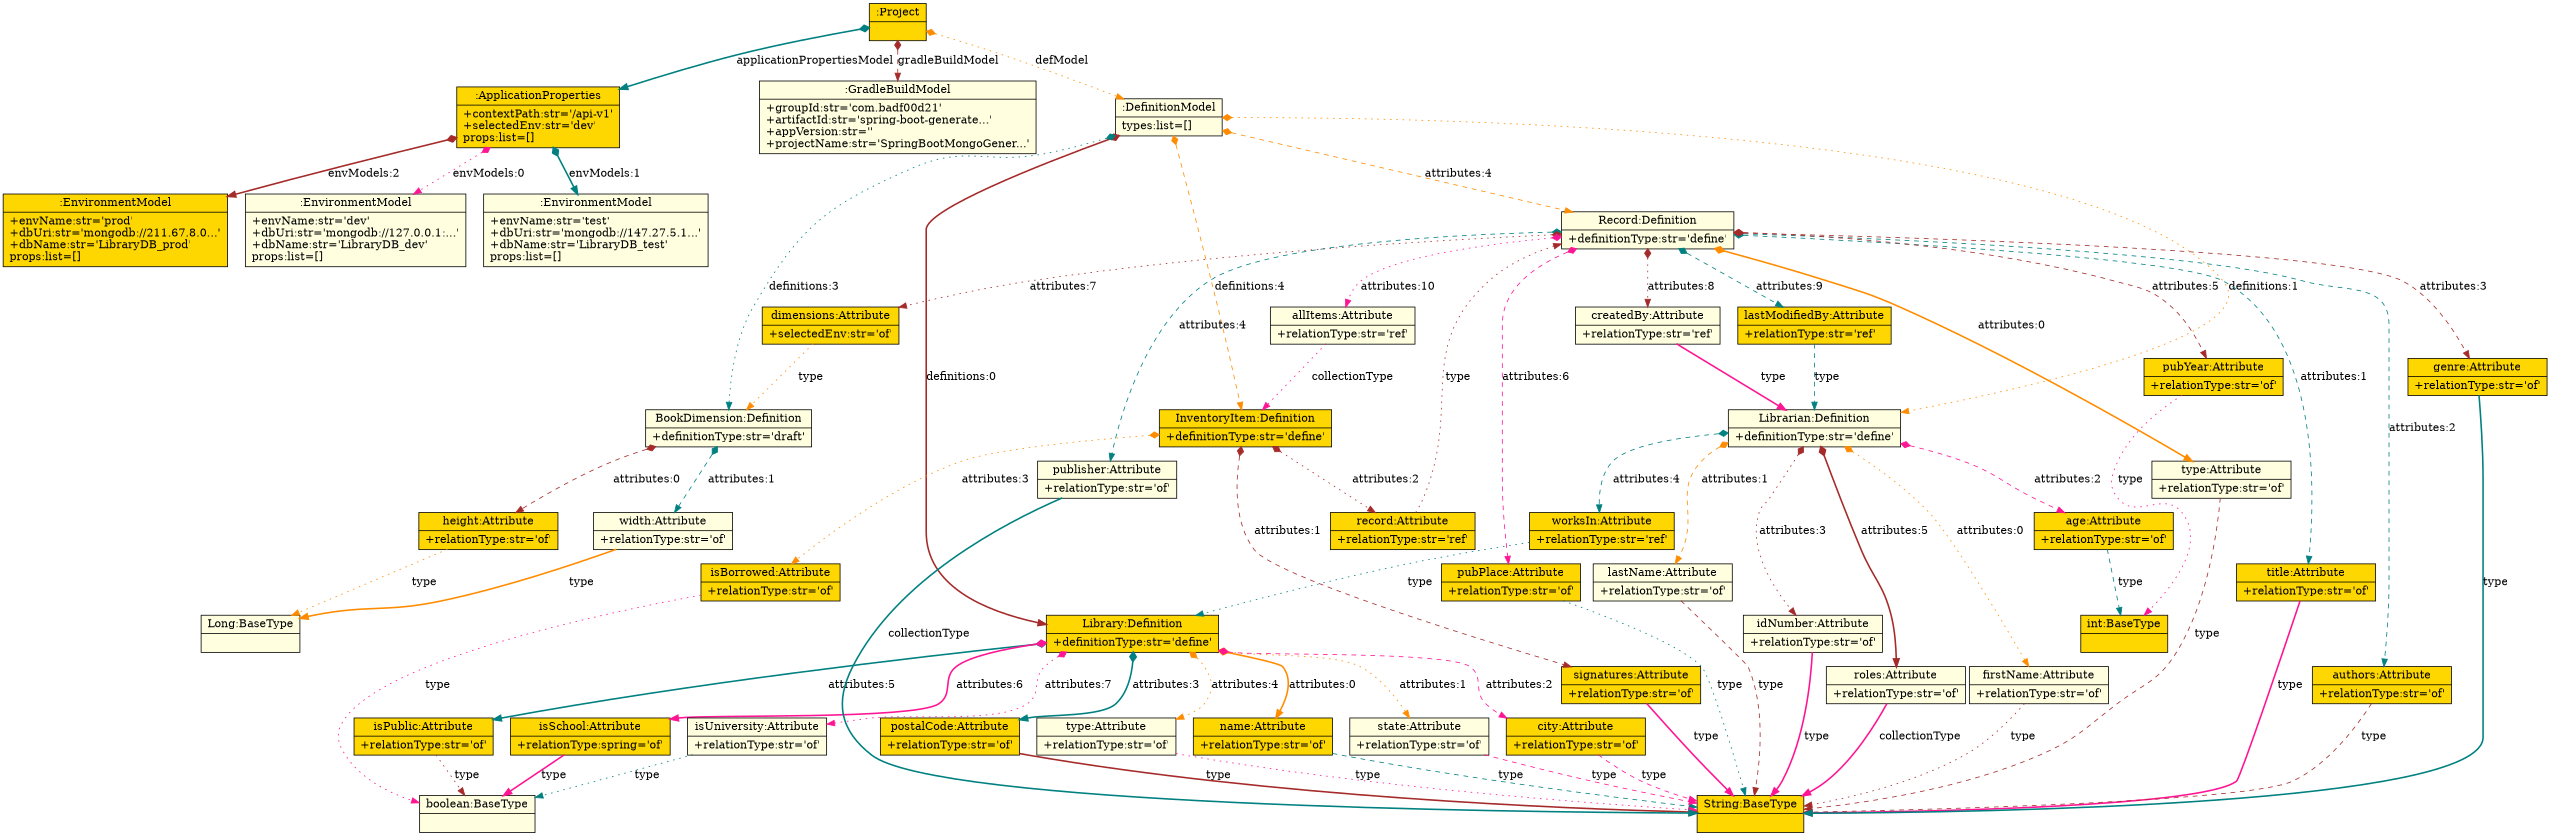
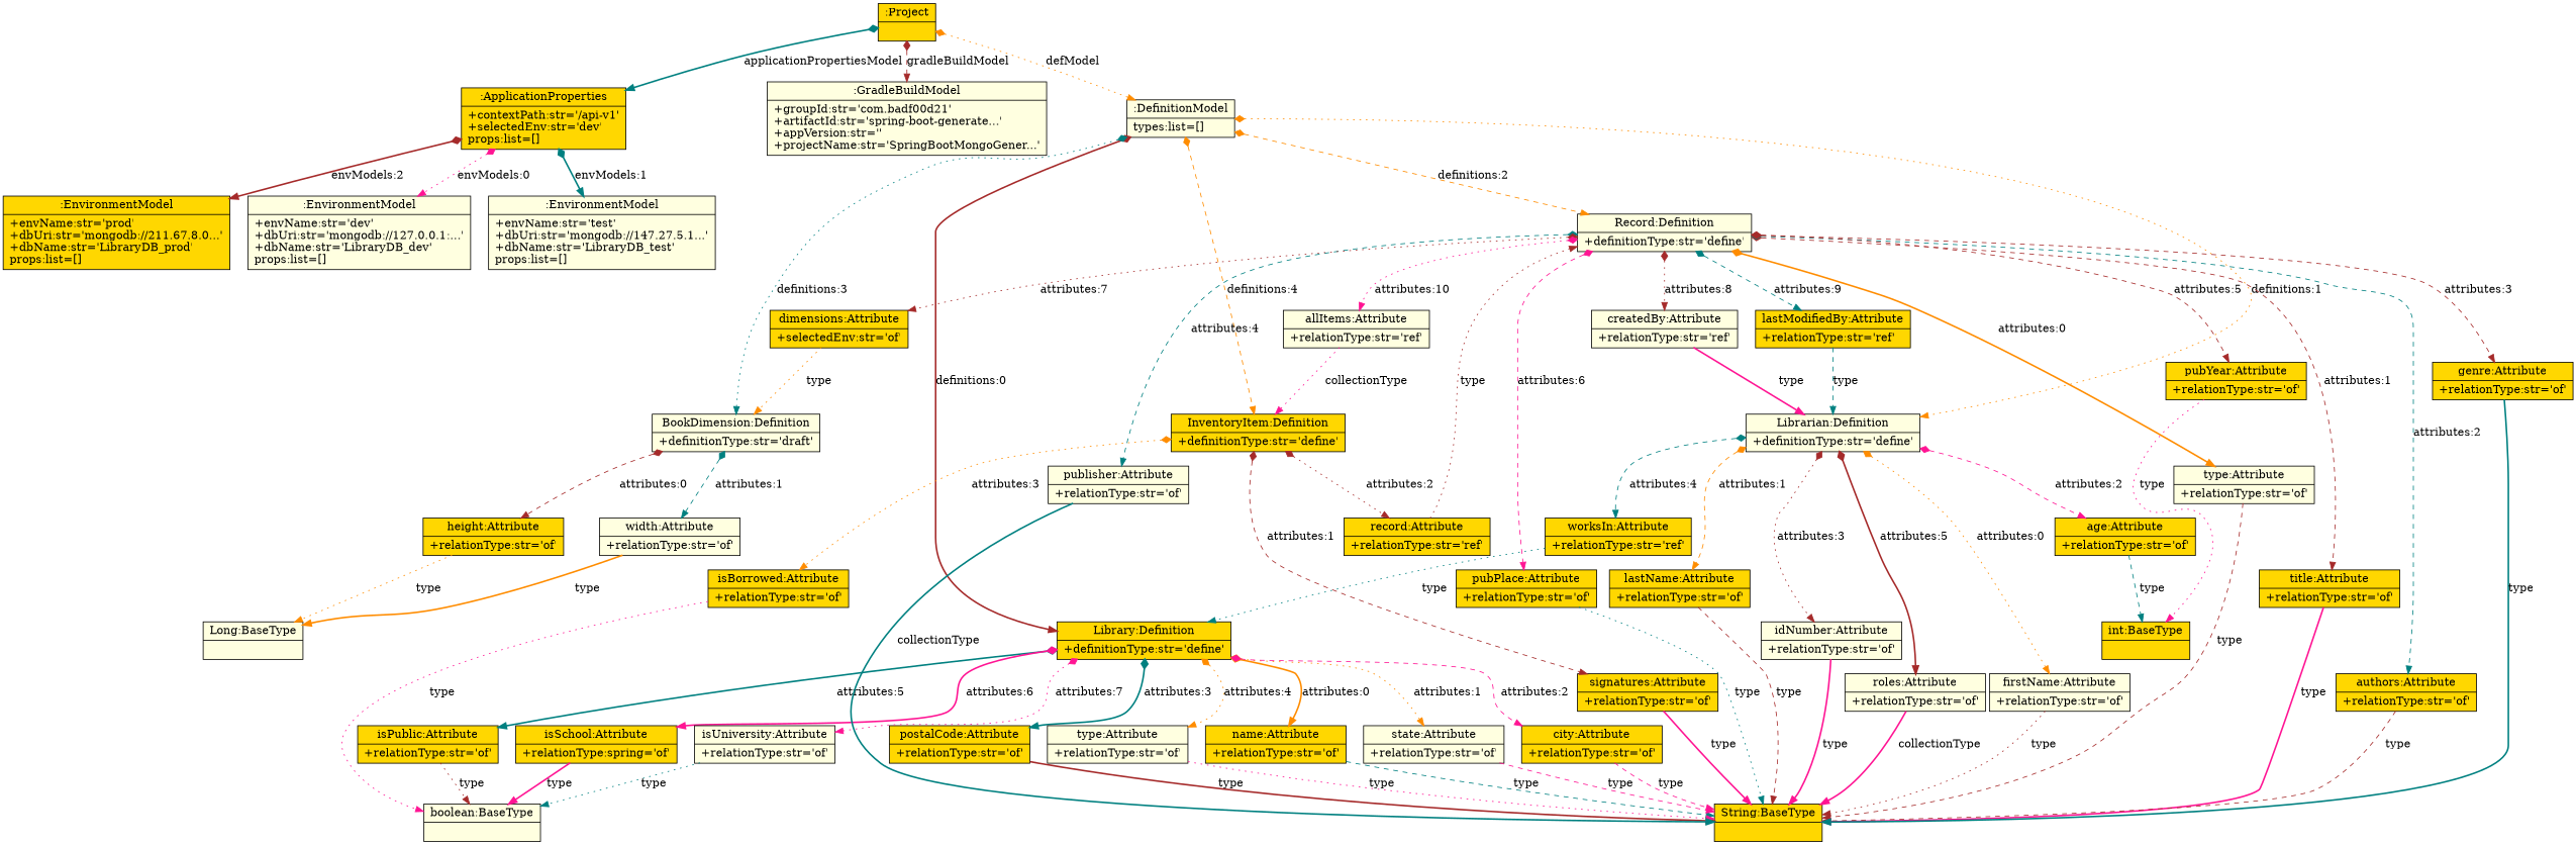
  digraph {
    fontname="Bitstream Vera Sans"
    fontsize=8
    nodesep=0.3
    node [fillcolor=gold shape=record style=filled]
    edge [arrowtail=diamond color=brown dir=both style=dotted]
    n1 [label="{:Project|}"]
    n2 [label="{:ApplicationProperties|+contextPath:str='/api-v1'\l+selectedEnv:str='dev'\lprops:list=[]\l}"]
    n3 [fillcolor=lightyellow label="{:GradleBuildModel|+groupId:str='com.badf00d21'\l+artifactId:str='spring-boot-generate...'\l+appVersion:str=''\l+projectName:str='SpringBootMongoGener...'\l}"]
    n4 [fillcolor=lightyellow label="{:DefinitionModel|types:list=[]\l}"]
    n5 [fillcolor=lightyellow label="{:EnvironmentModel|+envName:str='dev'\l+dbUri:str='mongodb://127.0.0.1:...'\l+dbName:str='LibraryDB_dev'\lprops:list=[]\l}"]
    n6 [fillcolor=lightyellow label="{:EnvironmentModel|+envName:str='test'\l+dbUri:str='mongodb://147.27.5.1...'\l+dbName:str='LibraryDB_test'\lprops:list=[]\l}"]
    n7 [label="{:EnvironmentModel|+envName:str='prod'\l+dbUri:str='mongodb://211.67.8.0...'\l+dbName:str='LibraryDB_prod'\lprops:list=[]\l}"]
    n8 [label="{Library:Definition|+definitionType:str='define'\l}"]
    n9 [fillcolor=lightyellow label="{Librarian:Definition|+definitionType:str='define'\l}"]
    n10 [fillcolor=lightyellow label="{Record:Definition|+definitionType:str='define'\l}"]
    n11 [fillcolor=lightyellow label="{BookDimension:Definition|+definitionType:str='draft'\l}"]
    n12 [label="{InventoryItem:Definition|+definitionType:str='define'\l}"]
    n13 [label="{name:Attribute|+relationType:str='of'\l}"]
    n14 [fillcolor=lightyellow label="{state:Attribute|+relationType:str='of'\l}"]
    n15 [label="{city:Attribute|+relationType:str='of'\l}"]
    n16 [label="{postalCode:Attribute|+relationType:str='of'\l}"]
    n17 [fillcolor=lightyellow label="{type:Attribute|+relationType:str='of'\l}"]
    n18 [label="{isPublic:Attribute|+relationType:str='of'\l}"]
    n19 [label="{isSchool:Attribute|+relationType:spring='of'\l}"]
    n20 [fillcolor=lightyellow label="{isUniversity:Attribute|+relationType:str='of'\l}"]
    n21 [fillcolor=lightyellow label="{firstName:Attribute|+relationType:str='of'\l}"]
-   n22 [fillcolor=lightyellow label="{lastName:Attribute|+relationType:str='of'\l}"]
+   n22 [label="{lastName:Attribute|+relationType:str='of'\l}"]
    n23 [label="{age:Attribute|+relationType:str='of'\l}"]
    n24 [fillcolor=lightyellow label="{idNumber:Attribute|+relationType:str='of'\l}"]
    n25 [label="{worksIn:Attribute|+relationType:str='ref'\l}"]
    n26 [fillcolor=lightyellow label="{roles:Attribute|+relationType:str='of'\l}"]
    n27 [fillcolor=lightyellow label="{type:Attribute|+relationType:str='of'\l}"]
    n28 [label="{title:Attribute|+relationType:str='of'\l}"]
    n29 [label="{authors:Attribute|+relationType:str='of'\l}"]
    n30 [label="{genre:Attribute|+relationType:str='of'\l}"]
    n31 [fillcolor=lightyellow label="{publisher:Attribute|+relationType:str='of'\l}"]
    n32 [label="{pubYear:Attribute|+relationType:str='of'\l}"]
    n33 [label="{pubPlace:Attribute|+relationType:str='of'\l}"]
    n34 [label="{dimensions:Attribute|+selectedEnv:str='of'\l}"]
    n35 [fillcolor=lightyellow label="{createdBy:Attribute|+relationType:str='ref'\l}"]
    n36 [label="{lastModifiedBy:Attribute|+relationType:str='ref'\l}"]
    n37 [fillcolor=lightyellow label="{allItems:Attribute|+relationType:str='ref'\l}"]
    n38 [label="{height:Attribute|+relationType:str='of'\l}"]
    n39 [fillcolor=lightyellow label="{width:Attribute|+relationType:str='of'\l}"]
    n40 [label="{signatures:Attribute|+relationType:str='of'\l}"]
    n41 [label="{record:Attribute|+relationType:str='ref'\l}"]
    n42 [label="{isBorrowed:Attribute|+relationType:str='of'\l}"]
    n43 [label="{String:BaseType|}"]
    n44 [fillcolor=lightyellow label="{boolean:BaseType|}"]
    n45 [label="{int:BaseType|}"]
    n46 [fillcolor=lightyellow label="{Long:BaseType|}"]
    n1 -> n2 [color=teal label=applicationPropertiesModel style=bold]
    n1 -> n3 [label=gradleBuildModel style=dashed]
    n1 -> n4 [color=darkorange label=defModel]
    n2 -> n5 [color=deeppink label="envModels:0"]
    n2 -> n6 [color=teal label="envModels:1" style=bold]
    n2 -> n7 [label="envModels:2" style=bold]
    n4 -> n8 [label="definitions:0" style=bold]
    n4 -> n9 [color=darkorange label="definitions:1"]
-   n4 -> n10 [color=darkorange label="attributes:4" style=dashed]
+   n4 -> n10 [color=darkorange label="definitions:2" style=dashed]
    n4 -> n11 [color=teal label="definitions:3"]
    n4 -> n12 [color=darkorange label="definitions:4" style=dashed]
    n8 -> n13 [color=darkorange label="attributes:0" style=bold]
    n8 -> n14 [color=darkorange label="attributes:1"]
    n8 -> n15 [color=deeppink label="attributes:2" style=dashed]
    n8 -> n16 [color=teal label="attributes:3" style=bold]
    n8 -> n17 [color=darkorange label="attributes:4"]
    n8 -> n18 [color=teal label="attributes:5" style=bold]
    n8 -> n19 [color=deeppink label="attributes:6" style=bold]
    n8 -> n20 [color=deeppink label="attributes:7"]
    n9 -> n21 [color=darkorange label="attributes:0"]
    n9 -> n22 [color=darkorange label="attributes:1" style=dashed]
    n9 -> n23 [color=deeppink label="attributes:2" style=dashed]
    n9 -> n24 [label="attributes:3"]
    n9 -> n25 [color=teal label="attributes:4" style=dashed]
    n9 -> n26 [label="attributes:5" style=bold]
    n10 -> n27 [color=darkorange label="attributes:0" style=bold]
-   n10 -> n28 [color=teal label="attributes:1" style=dashed]
+   n10 -> n28 [label="attributes:1" style=dashed]
    n10 -> n29 [color=teal label="attributes:2" style=dashed]
    n10 -> n30 [label="attributes:3" style=dashed]
    n10 -> n31 [color=teal label="attributes:4" style=dashed]
    n10 -> n32 [label="attributes:5" style=dashed]
    n10 -> n33 [color=deeppink label="attributes:6" style=dashed]
    n10 -> n34 [label="attributes:7"]
    n10 -> n35 [label="attributes:8"]
    n10 -> n36 [color=teal label="attributes:9" style=dashed]
    n10 -> n37 [color=deeppink label="attributes:10"]
    n11 -> n38 [label="attributes:0" style=dashed]
    n11 -> n39 [color=teal label="attributes:1" style=dashed]
    n12 -> n40 [label="attributes:1" style=dashed]
    n12 -> n41 [label="attributes:2"]
    n12 -> n42 [color=darkorange label="attributes:3"]
    n13 -> n43 [arrowtail=empty color=teal dir=black label=type style=dashed]
    n14 -> n43 [arrowtail=empty color=deeppink dir=black label=type style=dashed]
    n15 -> n43 [arrowtail=empty color=deeppink dir=black label=type style=dashed]
    n16 -> n43 [arrowtail=empty dir=black label=type style=bold]
    n17 -> n43 [arrowtail=empty color=deeppink dir=black label=type]
    n18 -> n44 [arrowtail=empty dir=black label=type]
    n19 -> n44 [arrowtail=empty color=deeppink dir=black label=type style=bold]
    n20 -> n44 [arrowtail=empty color=teal dir=black label=type]
    n21 -> n43 [arrowtail=empty dir=black label=type]
    n22 -> n43 [arrowtail=empty dir=black label=type style=dashed]
    n23 -> n45 [arrowtail=empty color=teal dir=black label=type style=dashed]
    n24 -> n43 [arrowtail=empty color=deeppink dir=black label=type style=bold]
    n25 -> n8 [arrowtail=empty color=teal dir=black label=type]
    n26 -> n43 [arrowtail=empty color=deeppink dir=black label=collectionType style=bold]
    n27 -> n43 [arrowtail=empty dir=black label=type style=dashed]
    n28 -> n43 [arrowtail=empty color=deeppink dir=black label=type style=bold]
    n29 -> n43 [arrowtail=empty dir=black label=type style=dashed]
    n30 -> n43 [arrowtail=empty color=teal dir=black label=type style=bold]
    n31 -> n43 [arrowtail=empty color=teal dir=black label=collectionType style=bold]
    n32 -> n45 [arrowtail=empty color=deeppink dir=black label=type]
    n33 -> n43 [arrowtail=empty color=teal dir=black label=type]
    n34 -> n11 [arrowtail=empty color=darkorange dir=black label=type]
    n35 -> n9 [arrowtail=empty color=deeppink dir=black label=type style=bold]
    n36 -> n9 [arrowtail=empty color=teal dir=black label=type style=dashed]
    n37 -> n12 [arrowtail=empty color=deeppink dir=black label=collectionType]
    n38 -> n46 [arrowtail=empty color=darkorange dir=black label=type]
    n39 -> n46 [arrowtail=empty color=darkorange dir=black label=type style=bold]
    n40 -> n43 [arrowtail=empty color=deeppink dir=black label=type style=bold]
    n41 -> n10 [arrowtail=empty dir=black label=type]
    n42 -> n44 [arrowtail=empty color=deeppink dir=black label=type]
  }
